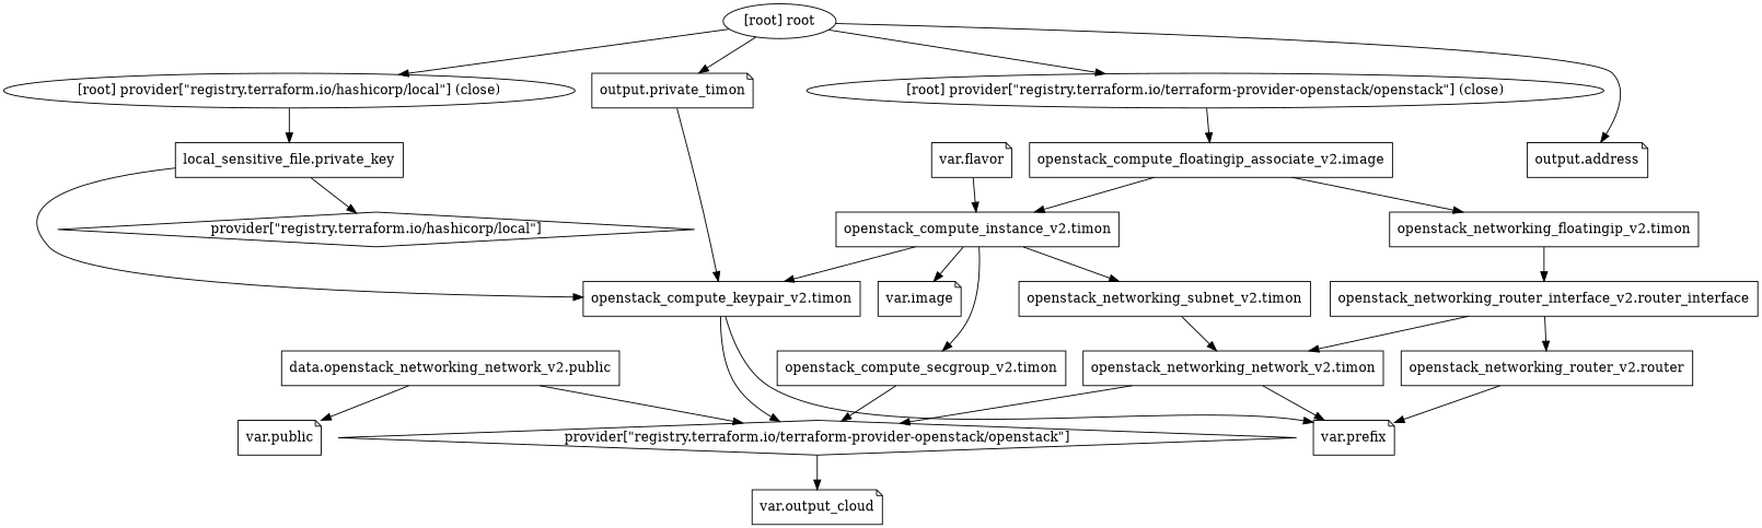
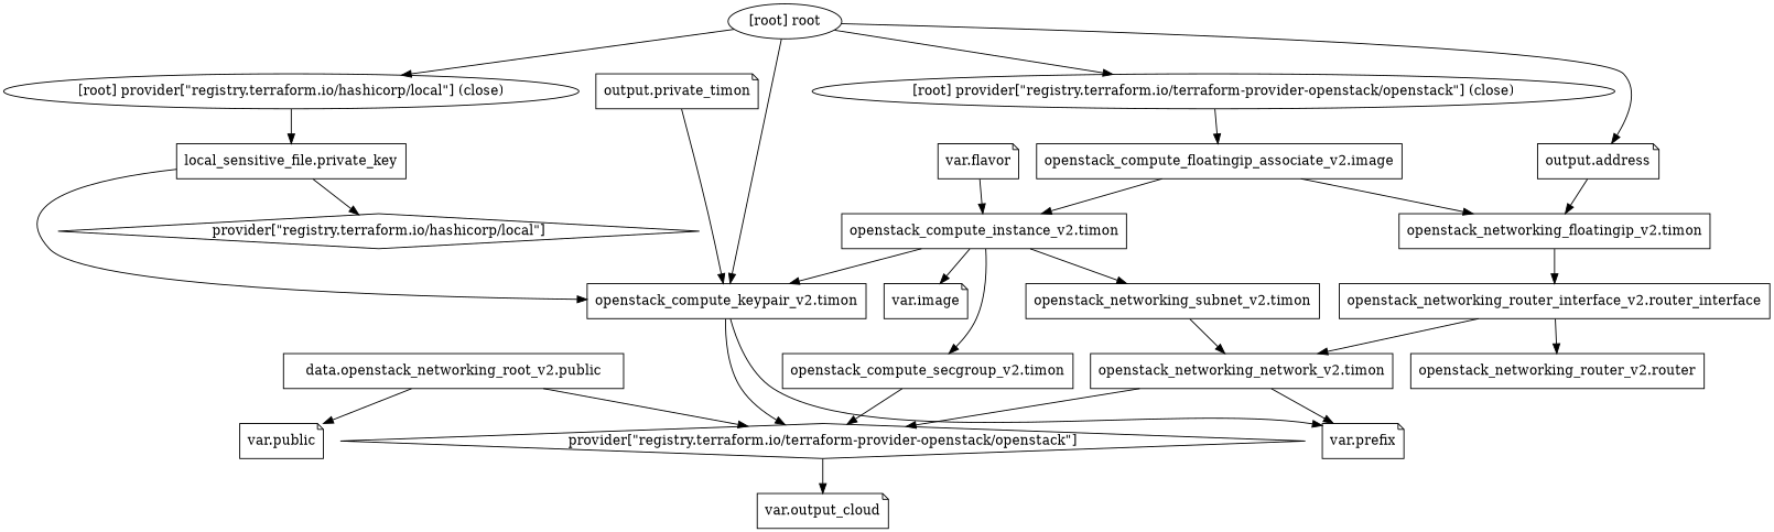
  digraph {
    compound=true
    newrank=true
    node [shape=box]
-   n1 [label="data.openstack_networking_network_v2.public"]
+   n1 [label="data.openstack_networking_root_v2.public"]
    n2 [label="provider[\"registry.terraform.io/terraform-provider-openstack/openstack\"]" shape=diamond]
    n3 [label="var.public" shape=note]
    n4 [label="openstack_networking_floatingip_v2.timon"]
    n5 [label="provider[\"registry.terraform.io/hashicorp/local\"]" shape=diamond]
    n6 [label="local_sensitive_file.private_key"]
    n7 [label="openstack_compute_keypair_v2.timon"]
    n8 [label="openstack_compute_floatingip_associate_v2.image"]
    n9 [label="openstack_compute_instance_v2.timon"]
    n10 [label="openstack_compute_secgroup_v2.timon"]
    n11 [label="openstack_networking_subnet_v2.timon"]
    n12 [label="var.flavor" shape=note]
    n13 [label="var.image" shape=note]
    n14 [label="var.prefix" shape=note]
    n15 [label="openstack_networking_router_interface_v2.router_interface"]
    n16 [label="openstack_networking_network_v2.timon"]
    n17 [label="openstack_networking_router_v2.router"]
    n18 [label="output.address" shape=note]
    n19 [label="output.private_timon" shape=note]
    n20 [label="var.output_cloud" shape=note]
    "[root] provider[\"registry.terraform.io/hashicorp/local\"] (close)" [shape=""]
    "[root] provider[\"registry.terraform.io/terraform-provider-openstack/openstack\"] (close)" [shape=""]
    "[root] root" [shape=""]
    subgraph sub_1 {
      n1
      n2
      n3
      n4
      n5
      n6
      n7
      n8
      n9
      n10
      n11
      n12
      n13
      n14
      n15
      n16
      n17
      n18
      n19
      n20
      "[root] provider[\"registry.terraform.io/hashicorp/local\"] (close)"
      "[root] provider[\"registry.terraform.io/terraform-provider-openstack/openstack\"] (close)"
      "[root] root"
    }
    n1 -> n2
    n1 -> n3
    n2 -> n20
    n4 -> n15
    n6 -> n5
    n6 -> n7
    n7 -> n2
    n7 -> n14
    n8 -> n4
    n8 -> n9
    n9 -> n7
    n9 -> n10
    n9 -> n11
    n9 -> n13
    n10 -> n2
    n11 -> n16
    n12 -> n9
    n15 -> n16
    n15 -> n17
    n16 -> n2
    n16 -> n14
-   n17 -> n14
+   n18 -> n4
    n19 -> n7
    "[root] provider[\"registry.terraform.io/hashicorp/local\"] (close)" -> n6
    "[root] provider[\"registry.terraform.io/terraform-provider-openstack/openstack\"] (close)" -> n8
    "[root] root" -> n18
-   "[root] root" -> n19
+   "[root] root" -> n7
    "[root] root" -> "[root] provider[\"registry.terraform.io/hashicorp/local\"] (close)"
    "[root] root" -> "[root] provider[\"registry.terraform.io/terraform-provider-openstack/openstack\"] (close)"
  }
